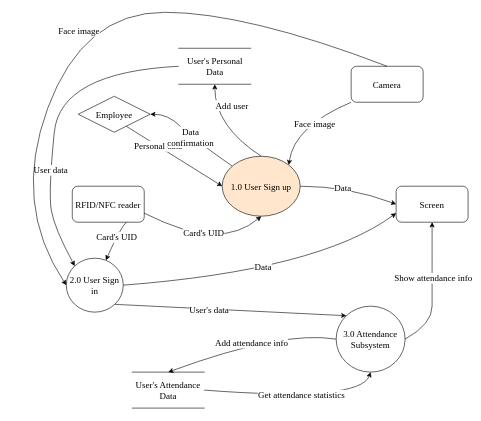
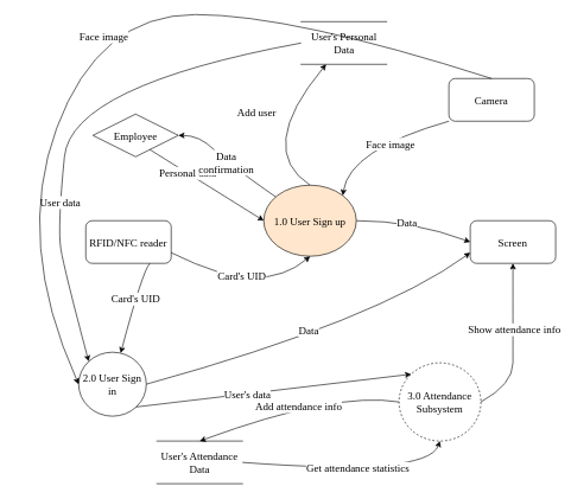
  <mxCell id="0" />
  <mxCell id="1" parent="0" />
  <mxCell id="2" value="1.0 User Sign up" style="ellipse;whiteSpace=wrap;html=1;fontFamily=Times New Roman;fontSize=15;align=center;verticalAlign=middle;fillColor=#ffe6cc;" parent="1" vertex="1"><mxGeometry x="370" y="260" width="130" height="100" as="geometry" /></mxCell>
- <mxCell id="3" value="User's Personal Data" style="shape=partialRectangle;whiteSpace=wrap;html=1;left=0;right=0;fillColor=none;fontFamily=Times New Roman;fontSize=15;align=center;verticalAlign=middle;" parent="1" vertex="1"><mxGeometry x="297.5" y="80" width="120" height="60" as="geometry" /></mxCell>
+ <mxCell id="3" value="User's Personal Data" style="shape=partialRectangle;whiteSpace=wrap;html=1;left=0;right=0;fillColor=none;fontFamily=Times New Roman;fontSize=15;align=center;verticalAlign=middle;" parent="1" vertex="1"><mxGeometry x="422.5" y="30" width="120" height="60" as="geometry" /></mxCell>
  <mxCell id="4" value="Employee" style="rhombus;whiteSpace=wrap;html=1;fontFamily=Times New Roman;fontSize=15;align=center;verticalAlign=middle;" parent="1" vertex="1"><mxGeometry x="130" y="160" width="120" height="60" as="geometry" /></mxCell>
- <mxCell id="5" value="Camera" style="rounded=1;whiteSpace=wrap;html=1;fontFamily=Times New Roman;fontSize=15;align=center;verticalAlign=middle;" parent="1" vertex="1"><mxGeometry x="585" y="110" width="120" height="60" as="geometry" /></mxCell>
- <mxCell id="6" value="2.0 User Sign in" style="ellipse;whiteSpace=wrap;html=1;fontFamily=Times New Roman;fontSize=15;align=center;verticalAlign=middle;" parent="1" vertex="1"><mxGeometry x="110" y="430" width="95" height="90" as="geometry" /></mxCell>
- <mxCell id="7" value="3.0 Attendance Subsystem" style="ellipse;whiteSpace=wrap;html=1;fontFamily=Times New Roman;fontSize=15;align=center;verticalAlign=middle;" parent="1" vertex="1"><mxGeometry x="560" y="510" width="115" height="110" as="geometry" /></mxCell>
+ <mxCell id="5" value="Camera" style="rounded=1;whiteSpace=wrap;html=1;fontFamily=Times New Roman;fontSize=15;align=center;verticalAlign=middle;" parent="1" vertex="1"><mxGeometry x="630" y="110" width="120" height="60" as="geometry" /></mxCell>
+ <mxCell id="6" value="2.0 User Sign in" style="ellipse;whiteSpace=wrap;html=1;fontFamily=Times New Roman;fontSize=15;align=center;verticalAlign=middle;" parent="1" vertex="1"><mxGeometry x="110" y="495" width="95" height="90" as="geometry" /></mxCell>
+ <mxCell id="7" value="3.0 Attendance Subsystem" style="ellipse;whiteSpace=wrap;html=1;fontFamily=Times New Roman;fontSize=15;align=center;verticalAlign=middle;dashed=1;" parent="1" vertex="1"><mxGeometry x="560" y="510" width="115" height="110" as="geometry" /></mxCell>
  <mxCell id="8" value="Screen" style="rounded=1;whiteSpace=wrap;html=1;fontFamily=Times New Roman;fontSize=15;align=center;verticalAlign=middle;" parent="1" vertex="1"><mxGeometry x="660" y="310" width="120" height="60" as="geometry" /></mxCell>
  <mxCell id="9" value="" style="curved=1;endArrow=classic;html=1;rounded=0;fontFamily=Times New Roman;fontSize=15;exitX=1;exitY=0.5;exitDx=0;exitDy=0;entryX=0.5;entryY=1;entryDx=0;entryDy=0;" parent="1" source="7" target="8" edge="1"><mxGeometry width="50" height="50" relative="1" as="geometry"><mxPoint x="720" y="530" as="sourcePoint" /><mxPoint x="770" y="480" as="targetPoint" /><Array as="points"><mxPoint x="720" y="540" /><mxPoint x="720" y="480" /></Array></mxGeometry></mxCell>
  <mxCell id="10" value="Show attendance info" style="edgeLabel;html=1;align=center;verticalAlign=middle;resizable=0;points=[];fontSize=15;fontFamily=Times New Roman;" parent="9" vertex="1" connectable="0"><mxGeometry x="0.163" y="-1" relative="1" as="geometry"><mxPoint as="offset" /></mxGeometry></mxCell>
  <mxCell id="11" value="User's Attendance Data" style="shape=partialRectangle;whiteSpace=wrap;html=1;left=0;right=0;fillColor=none;fontFamily=Times New Roman;fontSize=15;align=center;verticalAlign=middle;" parent="1" vertex="1"><mxGeometry x="220" y="620" width="120" height="60" as="geometry" /></mxCell>
  <mxCell id="12" value="" style="curved=1;endArrow=classic;html=1;rounded=0;fontFamily=Times New Roman;fontSize=15;exitX=0.75;exitY=1;exitDx=0;exitDy=0;entryX=0;entryY=0.5;entryDx=0;entryDy=0;" parent="1" source="4" target="2" edge="1"><mxGeometry width="50" height="50" relative="1" as="geometry"><mxPoint x="190" y="280" as="sourcePoint" /><mxPoint x="240" y="230" as="targetPoint" /><Array as="points" /></mxGeometry></mxCell>
  <mxCell id="13" value="Personal data" style="edgeLabel;html=1;align=center;verticalAlign=middle;resizable=0;points=[];fontSize=15;fontFamily=Times New Roman;" parent="12" vertex="1" connectable="0"><mxGeometry x="-0.331" y="1" relative="1" as="geometry"><mxPoint x="-1" as="offset" /></mxGeometry></mxCell>
  <mxCell id="14" value="" style="curved=1;endArrow=classic;html=1;rounded=0;fontFamily=Times New Roman;fontSize=15;exitX=0.5;exitY=0;exitDx=0;exitDy=0;" parent="1" source="2" target="3" edge="1"><mxGeometry width="50" height="50" relative="1" as="geometry"><mxPoint x="340" y="260" as="sourcePoint" /><mxPoint x="390" y="210" as="targetPoint" /><Array as="points"><mxPoint x="358" y="210" /></Array></mxGeometry></mxCell>
  <mxCell id="15" value="Add user" style="edgeLabel;html=1;align=center;verticalAlign=middle;resizable=0;points=[];fontSize=15;fontFamily=Times New Roman;" parent="14" vertex="1" connectable="0"><mxGeometry x="-0.283" y="-1" relative="1" as="geometry"><mxPoint x="-1" y="-53" as="offset" /></mxGeometry></mxCell>
  <mxCell id="16" value="" style="curved=1;endArrow=classic;html=1;rounded=0;fontFamily=Times New Roman;fontSize=15;exitX=0;exitY=1;exitDx=0;exitDy=0;entryX=1;entryY=0;entryDx=0;entryDy=0;" parent="1" source="5" target="2" edge="1"><mxGeometry width="50" height="50" relative="1" as="geometry"><mxPoint x="480" y="290" as="sourcePoint" /><mxPoint x="530" y="240" as="targetPoint" /><Array as="points"><mxPoint x="490" y="210" /></Array></mxGeometry></mxCell>
  <mxCell id="17" value="Face image" style="edgeLabel;html=1;align=center;verticalAlign=middle;resizable=0;points=[];fontSize=15;fontFamily=Times New Roman;" parent="16" vertex="1" connectable="0"><mxGeometry x="-0.166" y="7" relative="1" as="geometry"><mxPoint y="1" as="offset" /></mxGeometry></mxCell>
  <mxCell id="18" value="" style="curved=1;endArrow=classic;html=1;rounded=0;fontFamily=Times New Roman;fontSize=15;exitX=1;exitY=0.5;exitDx=0;exitDy=0;entryX=0;entryY=0.5;entryDx=0;entryDy=0;" parent="1" source="2" target="8" edge="1"><mxGeometry width="50" height="50" relative="1" as="geometry"><mxPoint x="530" y="340" as="sourcePoint" /><mxPoint x="580" y="290" as="targetPoint" /><Array as="points"><mxPoint x="580" y="310" /></Array></mxGeometry></mxCell>
  <mxCell id="19" value="Data&lt;br&gt;" style="edgeLabel;html=1;align=center;verticalAlign=middle;resizable=0;points=[];fontSize=15;fontFamily=Times New Roman;" parent="18" vertex="1" connectable="0"><mxGeometry x="-0.149" y="-2" relative="1" as="geometry"><mxPoint as="offset" /></mxGeometry></mxCell>
  <mxCell id="20" value="" style="curved=1;endArrow=classic;html=1;rounded=0;fontFamily=Times New Roman;fontSize=15;exitX=0;exitY=0.5;exitDx=0;exitDy=0;entryX=0;entryY=0;entryDx=0;entryDy=0;" parent="1" source="3" target="6" edge="1"><mxGeometry width="50" height="50" relative="1" as="geometry"><mxPoint x="130" y="320" as="sourcePoint" /><mxPoint x="80" y="370" as="targetPoint" /><Array as="points"><mxPoint x="100" y="120" /><mxPoint x="80" y="320" /><mxPoint x="90" y="380" /></Array></mxGeometry></mxCell>
  <mxCell id="21" value="User data" style="edgeLabel;html=1;align=center;verticalAlign=middle;resizable=0;points=[];fontSize=15;fontFamily=Times New Roman;" parent="20" vertex="1" connectable="0"><mxGeometry x="0.361" relative="1" as="geometry"><mxPoint as="offset" /></mxGeometry></mxCell>
  <mxCell id="22" value="" style="curved=1;endArrow=classic;html=1;rounded=0;fontFamily=Times New Roman;fontSize=15;entryX=0;entryY=0.5;entryDx=0;entryDy=0;exitX=0.5;exitY=0;exitDx=0;exitDy=0;" parent="1" source="5" target="6" edge="1"><mxGeometry width="50" height="50" relative="1" as="geometry"><mxPoint x="70" y="340" as="sourcePoint" /><mxPoint x="20" y="390" as="targetPoint" /><Array as="points"><mxPoint x="410" y="20" /><mxPoint x="138" y="20" /><mxPoint x="20" y="340" /></Array></mxGeometry></mxCell>
  <mxCell id="23" value="Face image" style="edgeLabel;html=1;align=center;verticalAlign=middle;resizable=0;points=[];fontSize=15;fontFamily=Times New Roman;" parent="22" vertex="1" connectable="0"><mxGeometry x="-0.417" y="14" relative="1" as="geometry"><mxPoint x="-232" y="16" as="offset" /></mxGeometry></mxCell>
  <mxCell id="24" value="" style="curved=1;endArrow=classic;html=1;rounded=0;fontFamily=Times New Roman;fontSize=15;entryX=0;entryY=0.75;entryDx=0;entryDy=0;exitX=1;exitY=0.5;exitDx=0;exitDy=0;" parent="1" source="6" target="8" edge="1"><mxGeometry width="50" height="50" relative="1" as="geometry"><mxPoint x="370" y="450" as="sourcePoint" /><mxPoint x="420" y="400" as="targetPoint" /><Array as="points"><mxPoint x="530" y="450" /></Array></mxGeometry></mxCell>
  <mxCell id="25" value="Data" style="edgeLabel;html=1;align=center;verticalAlign=middle;resizable=0;points=[];fontSize=15;fontFamily=Times New Roman;" parent="24" vertex="1" connectable="0"><mxGeometry x="-0.037" y="13" relative="1" as="geometry"><mxPoint as="offset" /></mxGeometry></mxCell>
  <mxCell id="26" value="" style="curved=1;endArrow=classic;html=1;rounded=0;fontFamily=Times New Roman;fontSize=15;exitX=1;exitY=0.5;exitDx=0;exitDy=0;entryX=0.5;entryY=1;entryDx=0;entryDy=0;" parent="1" source="11" target="7" edge="1"><mxGeometry width="50" height="50" relative="1" as="geometry"><mxPoint x="530" y="650" as="sourcePoint" /><mxPoint x="580" y="600" as="targetPoint" /><Array as="points"><mxPoint x="600" y="670" /></Array></mxGeometry></mxCell>
  <mxCell id="27" value="Get attendance statistics" style="edgeLabel;html=1;align=center;verticalAlign=middle;resizable=0;points=[];fontSize=15;fontFamily=Times New Roman;" parent="26" vertex="1" connectable="0"><mxGeometry x="0.034" y="5" relative="1" as="geometry"><mxPoint as="offset" /></mxGeometry></mxCell>
  <mxCell id="28" value="RFID/NFC reader" style="rounded=1;whiteSpace=wrap;html=1;fontFamily=Times New Roman;fontSize=15;align=center;verticalAlign=middle;" parent="1" vertex="1"><mxGeometry x="120" y="310" width="120" height="60" as="geometry" /></mxCell>
  <mxCell id="29" value="" style="curved=1;endArrow=classic;html=1;rounded=0;fontFamily=Times New Roman;fontSize=15;exitX=1;exitY=0.75;exitDx=0;exitDy=0;entryX=0.5;entryY=1;entryDx=0;entryDy=0;" parent="1" source="28" target="2" edge="1"><mxGeometry width="50" height="50" relative="1" as="geometry"><mxPoint x="260" y="400" as="sourcePoint" /><mxPoint x="310" y="350" as="targetPoint" /><Array as="points"><mxPoint x="310" y="390" /><mxPoint x="400" y="390" /></Array></mxGeometry></mxCell>
  <mxCell id="30" value="Card's UID" style="edgeLabel;html=1;align=center;verticalAlign=middle;resizable=0;points=[];fontSize=15;fontFamily=Times New Roman;" parent="29" vertex="1" connectable="0"><mxGeometry x="-0.219" y="4" relative="1" as="geometry"><mxPoint x="23" y="1" as="offset" /></mxGeometry></mxCell>
  <mxCell id="31" value="" style="curved=1;endArrow=classic;html=1;rounded=0;fontFamily=Times New Roman;fontSize=15;exitX=0.75;exitY=1;exitDx=0;exitDy=0;" parent="1" source="28" target="6" edge="1"><mxGeometry width="50" height="50" relative="1" as="geometry"><mxPoint x="250" y="380" as="sourcePoint" /><mxPoint x="200" y="430" as="targetPoint" /><Array as="points"><mxPoint x="200" y="380" /></Array></mxGeometry></mxCell>
  <mxCell id="32" value="Card's UID" style="edgeLabel;html=1;align=center;verticalAlign=middle;resizable=0;points=[];fontSize=15;fontFamily=Times New Roman;" parent="31" vertex="1" connectable="0"><mxGeometry x="-0.188" relative="1" as="geometry"><mxPoint as="offset" /></mxGeometry></mxCell>
  <mxCell id="33" value="" style="curved=1;endArrow=classic;html=1;rounded=0;fontFamily=Times New Roman;fontSize=15;exitX=1;exitY=1;exitDx=0;exitDy=0;entryX=0;entryY=0;entryDx=0;entryDy=0;" parent="1" source="6" target="7" edge="1"><mxGeometry width="50" height="50" relative="1" as="geometry"><mxPoint x="300" y="540" as="sourcePoint" /><mxPoint x="350" y="490" as="targetPoint" /><Array as="points" /></mxGeometry></mxCell>
  <mxCell id="34" value="User's data" style="edgeLabel;html=1;align=center;verticalAlign=middle;resizable=0;points=[];fontSize=15;fontFamily=Times New Roman;" parent="33" vertex="1" connectable="0"><mxGeometry x="-0.19" y="-1" relative="1" as="geometry"><mxPoint as="offset" /></mxGeometry></mxCell>
  <mxCell id="35" value="" style="curved=1;endArrow=classic;html=1;rounded=0;fontFamily=Times New Roman;fontSize=15;entryX=0.5;entryY=0;entryDx=0;entryDy=0;exitX=0;exitY=0.5;exitDx=0;exitDy=0;" parent="1" source="7" target="11" edge="1"><mxGeometry width="50" height="50" relative="1" as="geometry"><mxPoint x="520" y="550" as="sourcePoint" /><mxPoint x="470" y="600" as="targetPoint" /><Array as="points"><mxPoint x="470" y="550" /></Array></mxGeometry></mxCell>
  <mxCell id="36" value="Add attendance info" style="edgeLabel;html=1;align=center;verticalAlign=middle;resizable=0;points=[];fontSize=15;fontFamily=Times New Roman;" parent="35" vertex="1" connectable="0"><mxGeometry x="-0.001" y="1" relative="1" as="geometry"><mxPoint as="offset" /></mxGeometry></mxCell>
  <mxCell id="37" value="" style="curved=1;endArrow=classic;html=1;rounded=0;entryX=1;entryY=0.5;entryDx=0;entryDy=0;" parent="1" source="2" target="4" edge="1"><mxGeometry width="50" height="50" relative="1" as="geometry"><mxPoint x="270" y="230" as="sourcePoint" /><mxPoint x="320" y="180" as="targetPoint" /><Array as="points"><mxPoint x="320" y="230" /><mxPoint x="280" y="190" /></Array></mxGeometry></mxCell>
  <mxCell id="38" value="&lt;font style=&quot;font-size: 15px;&quot; face=&quot;Times New Roman&quot;&gt;Data&lt;br&gt;confirmation&lt;/font&gt;" style="edgeLabel;html=1;align=center;verticalAlign=middle;resizable=0;points=[];" parent="37" vertex="1" connectable="0"><mxGeometry x="0.365" y="4" relative="1" as="geometry"><mxPoint x="23" y="18" as="offset" /></mxGeometry></mxCell>
